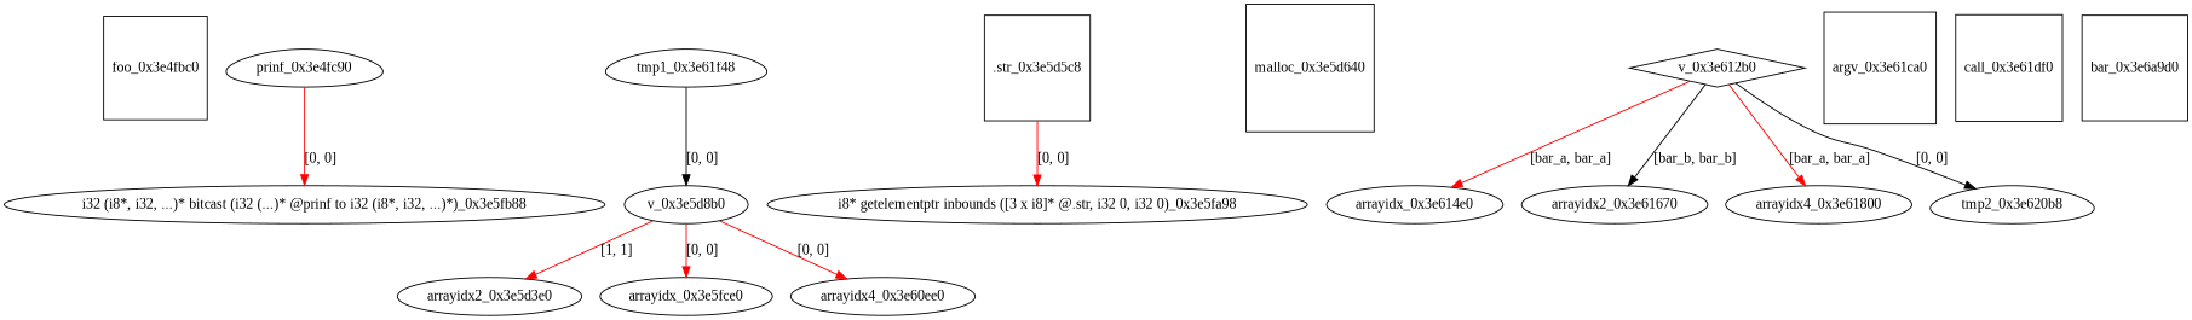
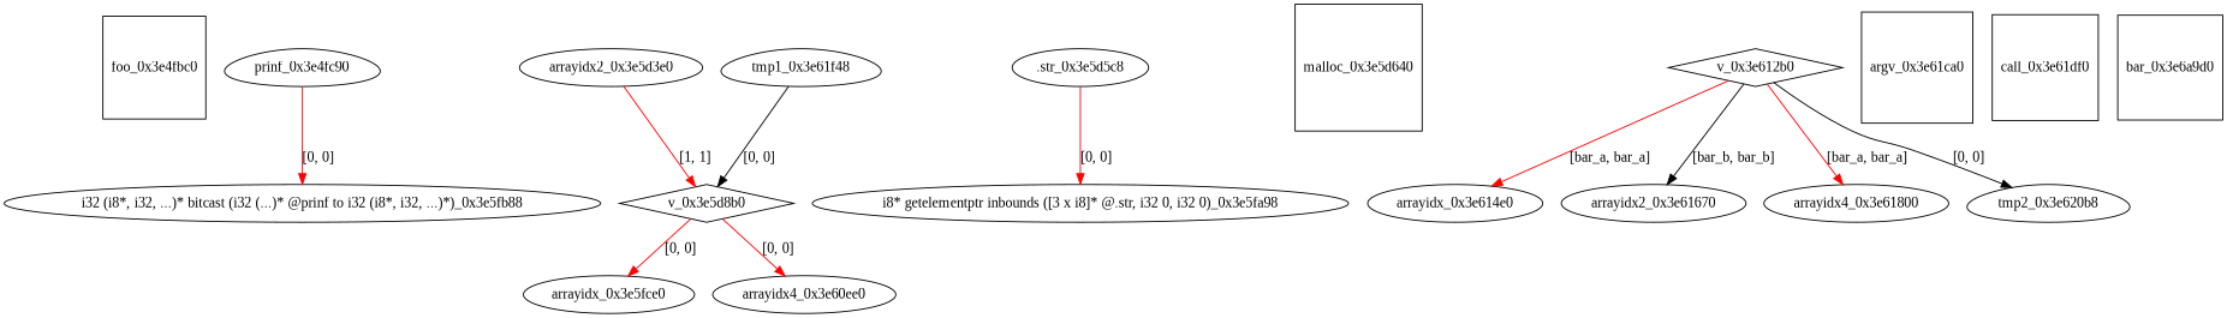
  digraph {
    fontname="Liberation Serif"
    node [fontname="Liberation Serif" shape=ellipse]
    edge [color=red fontname="Liberation Serif"]
    foo_0x3e4fbc0 [shape=square]
    prinf_0x3e4fc90 [shape=egg]
    "i32 (i8*, i32, ...)* bitcast (i32 (...)* @prinf to i32 (i8*, i32, ...)*)_0x3e5fb88"
-   v_0x3e5d8b0
+   v_0x3e5d8b0 [shape=diamond]
    arrayidx2_0x3e5d3e0
    arrayidx_0x3e5fce0
    arrayidx4_0x3e60ee0
-   ".str_0x3e5d5c8" [shape=square]
+   ".str_0x3e5d5c8"
    "i8* getelementptr inbounds ([3 x i8]* @.str, i32 0, i32 0)_0x3e5fa98"
    malloc_0x3e5d640 [shape=square]
    tmp1_0x3e61f48 [shape=egg]
    v_0x3e612b0 [shape=diamond]
    arrayidx_0x3e614e0
    arrayidx2_0x3e61670
    arrayidx4_0x3e61800
    tmp2_0x3e620b8 [shape=egg]
    argv_0x3e61ca0 [shape=square]
    call_0x3e61df0 [shape=square]
    bar_0x3e6a9d0 [shape=square]
    prinf_0x3e4fc90 -> "i32 (i8*, i32, ...)* bitcast (i32 (...)* @prinf to i32 (i8*, i32, ...)*)_0x3e5fb88" [label="[0, 0]"]
-   v_0x3e5d8b0 -> arrayidx2_0x3e5d3e0 [label="[1, 1]"]
+   arrayidx2_0x3e5d3e0 -> v_0x3e5d8b0 [label="[1, 1]"]
    v_0x3e5d8b0 -> arrayidx_0x3e5fce0 [label="[0, 0]"]
    v_0x3e5d8b0 -> arrayidx4_0x3e60ee0 [label="[0, 0]"]
    ".str_0x3e5d5c8" -> "i8* getelementptr inbounds ([3 x i8]* @.str, i32 0, i32 0)_0x3e5fa98" [label="[0, 0]"]
    tmp1_0x3e61f48 -> v_0x3e5d8b0 [label="[0, 0]" color=""]
    v_0x3e612b0 -> arrayidx_0x3e614e0 [label="[bar_a, bar_a]"]
    v_0x3e612b0 -> arrayidx2_0x3e61670 [color=black label="[bar_b, bar_b]"]
    v_0x3e612b0 -> arrayidx4_0x3e61800 [label="[bar_a, bar_a]"]
    v_0x3e612b0 -> tmp2_0x3e620b8 [label="[0, 0]" color=""]
  }
